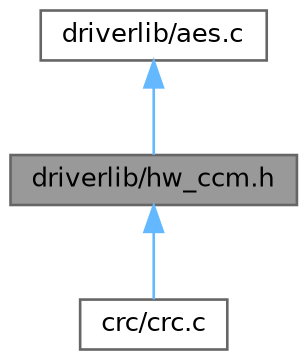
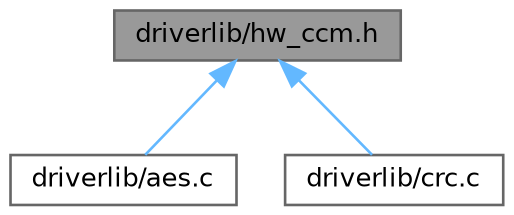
  digraph {
    node [color=grey40 fillcolor=white fontname=Helvetica fontsize=10 shape=box style=filled]
    edge [color=steelblue1 dir=back fontname=Helvetica fontsize=10 labelfontname=Helvetica labelfontsize=10 style=solid]
    n1 [color=gray40 fillcolor=grey60 fontcolor=black height=0.2 label="driverlib/hw_ccm.h" width=0.4]
    n2 [height=0.2 label="driverlib/aes.c" width=0.4]
-   n3 [height=0.2 label="crc/crc.c" width=0.4]
-   n2 -> n1
+   n3 [height=0.2 label="driverlib/crc.c" width=0.4]
+   n1 -> n2
    n1 -> n3
  }
